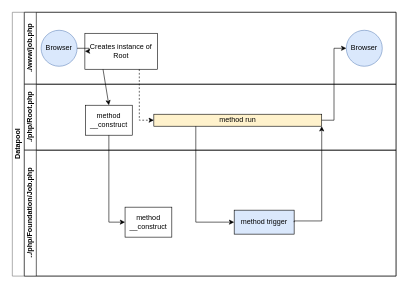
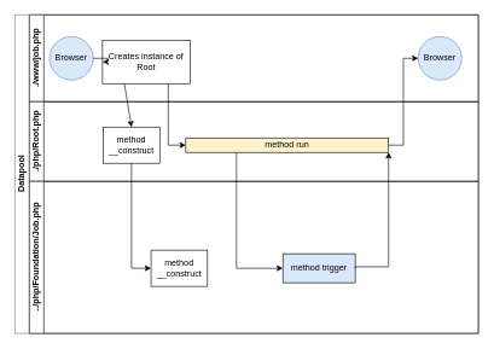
  <mxCell id="0" />
  <mxCell id="1" parent="0" />
  <mxCell id="2" value="Datapool" style="swimlane;html=1;childLayout=stackLayout;resizeParent=1;resizeParentMax=0;horizontal=0;startSize=20;horizontalStack=0;strokeColor=#787878;" parent="1" vertex="1"><mxGeometry x="20" y="20" width="640" height="440" as="geometry" /></mxCell>
  <mxCell id="3" value="./www/job.php" style="swimlane;html=1;startSize=20;horizontal=0;" parent="2" vertex="1"><mxGeometry x="20" width="620" height="120" as="geometry" /></mxCell>
  <mxCell id="4" value="Browser" style="ellipse;whiteSpace=wrap;html=1;fillColor=#dae8fc;strokeColor=#6c8ebf;" parent="3" vertex="1"><mxGeometry x="28" y="30" width="60" height="60" as="geometry" /></mxCell>
  <mxCell id="5" value="Creates instance of&lt;br&gt;Root" style="rounded=0;whiteSpace=wrap;html=1;fontFamily=Helvetica;fontSize=12;fontColor=#000000;align=center;" parent="3" vertex="1"><mxGeometry x="101" y="35" width="121" height="60" as="geometry" /></mxCell>
  <mxCell id="6" value="Browser" style="ellipse;whiteSpace=wrap;html=1;fillColor=#dae8fc;strokeColor=#6c8ebf;" parent="3" vertex="1"><mxGeometry x="537" y="30" width="60" height="60" as="geometry" /></mxCell>
  <mxCell id="7" value="" style="edgeStyle=orthogonalEdgeStyle;rounded=0;orthogonalLoop=1;jettySize=auto;html=1;entryX=0;entryY=0.5;entryDx=0;entryDy=0;" parent="3" source="4" target="5" edge="1"><mxGeometry relative="1" as="geometry" /></mxCell>
  <mxCell id="8" value="&lt;div&gt;./php/Root.php&lt;/div&gt;" style="swimlane;html=1;startSize=20;horizontal=0;" parent="2" vertex="1"><mxGeometry x="20" y="120" width="620" height="110" as="geometry" /></mxCell>
  <mxCell id="9" value="method run" style="rounded=0;whiteSpace=wrap;html=1;fontFamily=Helvetica;fontSize=12;fontColor=#000000;align=center;fillColor=#fff2cc;" parent="8" vertex="1"><mxGeometry x="216" y="50" width="280" height="20" as="geometry" /></mxCell>
  <mxCell id="10" value="&lt;div&gt;method&lt;/div&gt;&lt;div&gt;__construct&lt;/div&gt;" style="rounded=0;whiteSpace=wrap;html=1;fontFamily=Helvetica;fontSize=12;fontColor=#000000;align=center;" parent="8" vertex="1"><mxGeometry x="102" y="35" width="78" height="50" as="geometry" /></mxCell>
  <mxCell id="11" value="../php/Foundation/Job.php" style="swimlane;html=1;startSize=20;horizontal=0;" parent="2" vertex="1"><mxGeometry x="20" y="230" width="620" height="210" as="geometry" /></mxCell>
  <mxCell id="12" value="method trigger" style="rounded=0;whiteSpace=wrap;html=1;fontFamily=Helvetica;fontSize=12;fontColor=#000000;align=center;fillColor=#dae8fc;" parent="11" vertex="1"><mxGeometry x="350" y="100" width="100" height="40" as="geometry" /></mxCell>
  <mxCell id="13" value="&lt;div&gt;method&lt;/div&gt;&lt;div&gt;__construct&lt;/div&gt;" style="rounded=0;whiteSpace=wrap;html=1;fontFamily=Helvetica;fontSize=12;fontColor=#000000;align=center;" parent="11" vertex="1"><mxGeometry x="168" y="95" width="78" height="50" as="geometry" /></mxCell>
  <mxCell id="14" value="" style="edgeStyle=orthogonalEdgeStyle;rounded=0;orthogonalLoop=1;jettySize=auto;html=1;endArrow=classic;endFill=1;entryX=0;entryY=0.5;entryDx=0;entryDy=0;" parent="2" source="9" target="6" edge="1"><mxGeometry relative="1" as="geometry" /></mxCell>
  <mxCell id="15" value="" style="endArrow=classic;html=1;rounded=0;entryX=0.5;entryY=0;entryDx=0;entryDy=0;exitX=0.25;exitY=1;exitDx=0;exitDy=0;" parent="2" source="5" target="10" edge="1"><mxGeometry width="50" height="50" relative="1" as="geometry"><mxPoint x="136" y="290" as="sourcePoint" /><mxPoint x="186" y="240" as="targetPoint" /></mxGeometry></mxCell>
  <mxCell id="16" value="" style="endArrow=classic;html=1;rounded=0;entryX=0;entryY=0.5;entryDx=0;entryDy=0;exitX=0.5;exitY=1;exitDx=0;exitDy=0;edgeStyle=orthogonalEdgeStyle;" parent="2" source="10" target="13" edge="1"><mxGeometry width="50" height="50" relative="1" as="geometry"><mxPoint x="136" y="290" as="sourcePoint" /><mxPoint x="186" y="240" as="targetPoint" /></mxGeometry></mxCell>
- <mxCell id="17" value="" style="endArrow=classic;html=1;rounded=0;entryX=0;entryY=0.5;entryDx=0;entryDy=0;exitX=0.75;exitY=1;exitDx=0;exitDy=0;edgeStyle=orthogonalEdgeStyle;dashed=1;" parent="2" source="5" target="9" edge="1"><mxGeometry width="50" height="50" relative="1" as="geometry"><mxPoint x="136" y="290" as="sourcePoint" /><mxPoint x="186" y="240" as="targetPoint" /></mxGeometry></mxCell>
+ <mxCell id="17" value="" style="endArrow=classic;html=1;rounded=0;entryX=0;entryY=0.5;entryDx=0;entryDy=0;exitX=0.75;exitY=1;exitDx=0;exitDy=0;edgeStyle=orthogonalEdgeStyle;" parent="2" source="5" target="9" edge="1"><mxGeometry width="50" height="50" relative="1" as="geometry"><mxPoint x="136" y="290" as="sourcePoint" /><mxPoint x="186" y="240" as="targetPoint" /></mxGeometry></mxCell>
  <mxCell id="18" value="" style="endArrow=classic;html=1;rounded=0;entryX=0;entryY=0.5;entryDx=0;entryDy=0;exitX=0.25;exitY=1;exitDx=0;exitDy=0;edgeStyle=orthogonalEdgeStyle;" parent="2" source="9" target="12" edge="1"><mxGeometry width="50" height="50" relative="1" as="geometry"><mxPoint x="136" y="290" as="sourcePoint" /><mxPoint x="186" y="240" as="targetPoint" /><Array as="points"><mxPoint x="306" y="350" /></Array></mxGeometry></mxCell>
  <mxCell id="19" value="" style="edgeStyle=orthogonalEdgeStyle;rounded=0;orthogonalLoop=1;jettySize=auto;html=1;endArrow=classic;endFill=1;entryX=1;entryY=1;entryDx=0;entryDy=0;exitX=1;exitY=0.5;exitDx=0;exitDy=0;" parent="2" source="12" target="9" edge="1"><mxGeometry relative="1" as="geometry"><mxPoint x="457" y="261" as="sourcePoint" /><mxPoint x="309" y="315" as="targetPoint" /><Array as="points"><mxPoint x="470" y="348" /><mxPoint x="516" y="348" /></Array></mxGeometry></mxCell>
